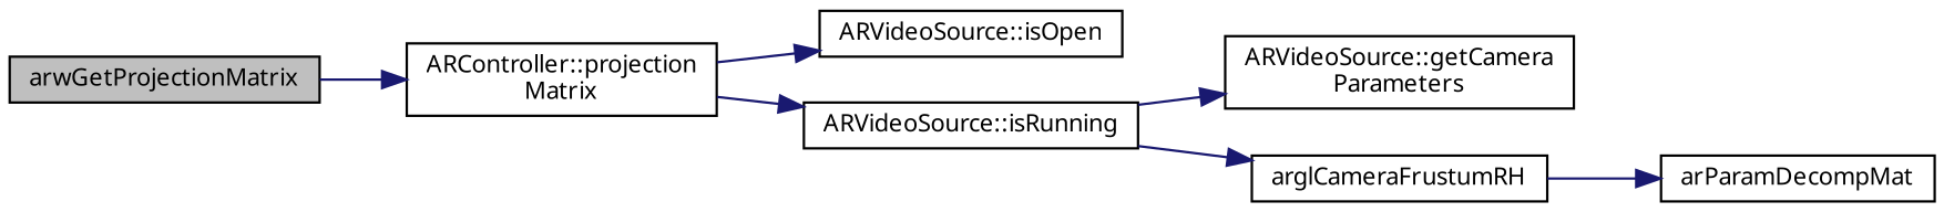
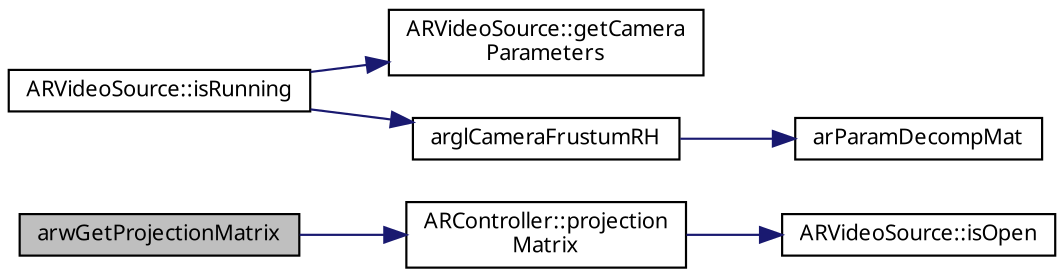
  digraph {
    fontname="Noto Sans"
    rankdir=LR
    node [color=black fillcolor=white fontname="Noto Sans" fontsize=10 shape=record style=filled]
    edge [color=midnightblue fontname="Noto Sans" fontsize=10 labelfontname=Helvetica labelfontsize=10 style=solid]
    n1 [fillcolor=grey75 fontcolor=black height=0.2 label=arwGetProjectionMatrix width=0.4]
    n2 [height=0.2 label="ARController::projection\lMatrix" width=0.4]
    n3 [height=0.2 label="ARVideoSource::isOpen" width=0.4]
    n4 [height=0.2 label="ARVideoSource::isRunning" width=0.4]
    n5 [height=0.2 label="ARVideoSource::getCamera\lParameters" width=0.4]
    n6 [height=0.2 label=arglCameraFrustumRH width=0.4]
    n7 [height=0.2 label=arParamDecompMat width=0.4]
    n1 -> n2
    n2 -> n3
-   n2 -> n4
    n4 -> n5
    n4 -> n6
    n6 -> n7
  }
